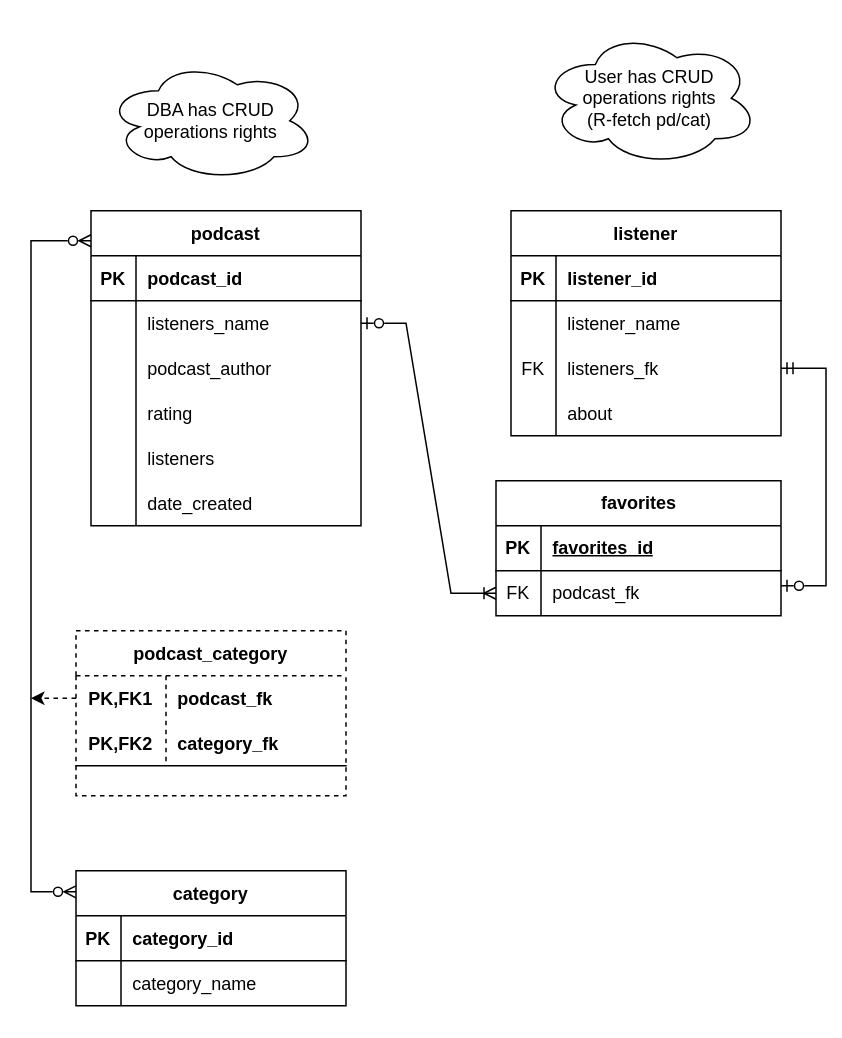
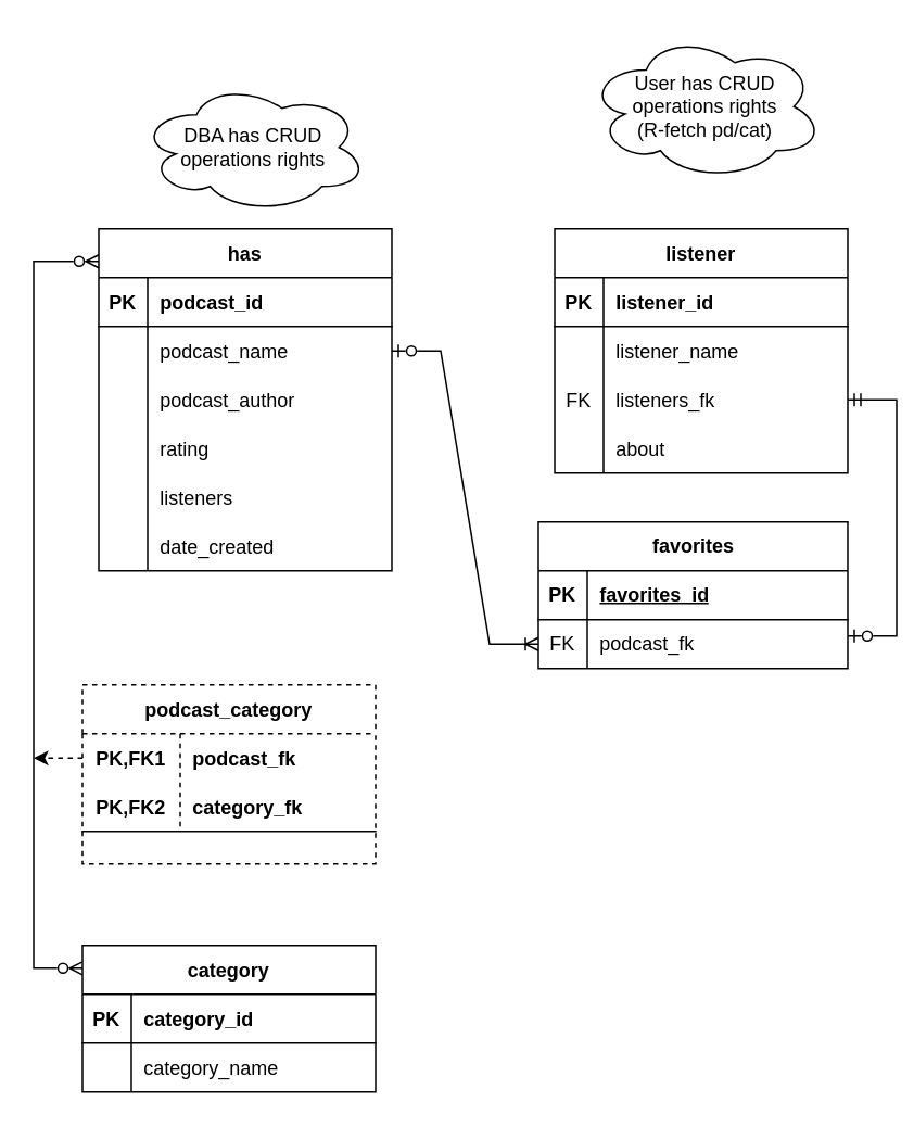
  <mxCell id="0" />
  <mxCell id="1" parent="0" />
- <mxCell id="2" value="podcast" style="shape=table;startSize=30;container=1;collapsible=1;childLayout=tableLayout;fixedRows=1;rowLines=0;fontStyle=1;align=center;resizeLast=1;" parent="1" vertex="1"><mxGeometry x="60" y="140" width="180" height="210" as="geometry" /></mxCell>
+ <mxCell id="2" value="has" style="shape=table;startSize=30;container=1;collapsible=1;childLayout=tableLayout;fixedRows=1;rowLines=0;fontStyle=1;align=center;resizeLast=1;" parent="1" vertex="1"><mxGeometry x="60" y="140" width="180" height="210" as="geometry" /></mxCell>
  <mxCell id="3" value="" style="shape=tableRow;horizontal=0;startSize=0;swimlaneHead=0;swimlaneBody=0;fillColor=none;collapsible=0;dropTarget=0;points=[[0,0.5],[1,0.5]];portConstraint=eastwest;top=0;left=0;right=0;bottom=1;" parent="2" vertex="1"><mxGeometry y="30" width="180" height="30" as="geometry" /></mxCell>
  <mxCell id="4" value="PK" style="shape=partialRectangle;connectable=0;fillColor=none;top=0;left=0;bottom=0;right=0;fontStyle=1;overflow=hidden;" parent="3" vertex="1"><mxGeometry width="30" height="30" as="geometry"><mxRectangle width="30" height="30" as="alternateBounds" /></mxGeometry></mxCell>
  <mxCell id="5" value="podcast_id" style="shape=partialRectangle;connectable=0;fillColor=none;top=0;left=0;bottom=0;right=0;align=left;spacingLeft=6;fontStyle=1;overflow=hidden;" parent="3" vertex="1"><mxGeometry x="30" width="150" height="30" as="geometry"><mxRectangle width="150" height="30" as="alternateBounds" /></mxGeometry></mxCell>
  <mxCell id="6" value="" style="shape=tableRow;horizontal=0;startSize=0;swimlaneHead=0;swimlaneBody=0;fillColor=none;collapsible=0;dropTarget=0;points=[[0,0.5],[1,0.5]];portConstraint=eastwest;top=0;left=0;right=0;bottom=0;" parent="2" vertex="1"><mxGeometry y="60" width="180" height="30" as="geometry" /></mxCell>
  <mxCell id="7" value="" style="shape=partialRectangle;connectable=0;fillColor=none;top=0;left=0;bottom=0;right=0;editable=1;overflow=hidden;" parent="6" vertex="1"><mxGeometry width="30" height="30" as="geometry"><mxRectangle width="30" height="30" as="alternateBounds" /></mxGeometry></mxCell>
- <mxCell id="8" value="listeners_name" style="shape=partialRectangle;connectable=0;fillColor=none;top=0;left=0;bottom=0;right=0;align=left;spacingLeft=6;overflow=hidden;" parent="6" vertex="1"><mxGeometry x="30" width="150" height="30" as="geometry"><mxRectangle width="150" height="30" as="alternateBounds" /></mxGeometry></mxCell>
+ <mxCell id="8" value="podcast_name" style="shape=partialRectangle;connectable=0;fillColor=none;top=0;left=0;bottom=0;right=0;align=left;spacingLeft=6;overflow=hidden;" parent="6" vertex="1"><mxGeometry x="30" width="150" height="30" as="geometry"><mxRectangle width="150" height="30" as="alternateBounds" /></mxGeometry></mxCell>
  <mxCell id="9" value="" style="shape=tableRow;horizontal=0;startSize=0;swimlaneHead=0;swimlaneBody=0;fillColor=none;collapsible=0;dropTarget=0;points=[[0,0.5],[1,0.5]];portConstraint=eastwest;top=0;left=0;right=0;bottom=0;" parent="2" vertex="1"><mxGeometry y="90" width="180" height="30" as="geometry" /></mxCell>
  <mxCell id="10" value="" style="shape=partialRectangle;connectable=0;fillColor=none;top=0;left=0;bottom=0;right=0;editable=1;overflow=hidden;" parent="9" vertex="1"><mxGeometry width="30" height="30" as="geometry"><mxRectangle width="30" height="30" as="alternateBounds" /></mxGeometry></mxCell>
  <mxCell id="11" value="podcast_author" style="shape=partialRectangle;connectable=0;fillColor=none;top=0;left=0;bottom=0;right=0;align=left;spacingLeft=6;overflow=hidden;" parent="9" vertex="1"><mxGeometry x="30" width="150" height="30" as="geometry"><mxRectangle width="150" height="30" as="alternateBounds" /></mxGeometry></mxCell>
  <mxCell id="12" style="shape=tableRow;horizontal=0;startSize=0;swimlaneHead=0;swimlaneBody=0;fillColor=none;collapsible=0;dropTarget=0;points=[[0,0.5],[1,0.5]];portConstraint=eastwest;top=0;left=0;right=0;bottom=0;" parent="2" vertex="1"><mxGeometry y="120" width="180" height="30" as="geometry" /></mxCell>
  <mxCell id="13" style="shape=partialRectangle;connectable=0;fillColor=none;top=0;left=0;bottom=0;right=0;editable=1;overflow=hidden;" parent="12" vertex="1"><mxGeometry width="30" height="30" as="geometry"><mxRectangle width="30" height="30" as="alternateBounds" /></mxGeometry></mxCell>
  <mxCell id="14" value="rating" style="shape=partialRectangle;connectable=0;fillColor=none;top=0;left=0;bottom=0;right=0;align=left;spacingLeft=6;overflow=hidden;" parent="12" vertex="1"><mxGeometry x="30" width="150" height="30" as="geometry"><mxRectangle width="150" height="30" as="alternateBounds" /></mxGeometry></mxCell>
  <mxCell id="15" style="shape=tableRow;horizontal=0;startSize=0;swimlaneHead=0;swimlaneBody=0;fillColor=none;collapsible=0;dropTarget=0;points=[[0,0.5],[1,0.5]];portConstraint=eastwest;top=0;left=0;right=0;bottom=0;" parent="2" vertex="1"><mxGeometry y="150" width="180" height="30" as="geometry" /></mxCell>
  <mxCell id="16" style="shape=partialRectangle;connectable=0;fillColor=none;top=0;left=0;bottom=0;right=0;editable=1;overflow=hidden;" parent="15" vertex="1"><mxGeometry width="30" height="30" as="geometry"><mxRectangle width="30" height="30" as="alternateBounds" /></mxGeometry></mxCell>
  <mxCell id="17" value="listeners" style="shape=partialRectangle;connectable=0;fillColor=none;top=0;left=0;bottom=0;right=0;align=left;spacingLeft=6;overflow=hidden;" parent="15" vertex="1"><mxGeometry x="30" width="150" height="30" as="geometry"><mxRectangle width="150" height="30" as="alternateBounds" /></mxGeometry></mxCell>
  <mxCell id="18" style="shape=tableRow;horizontal=0;startSize=0;swimlaneHead=0;swimlaneBody=0;fillColor=none;collapsible=0;dropTarget=0;points=[[0,0.5],[1,0.5]];portConstraint=eastwest;top=0;left=0;right=0;bottom=0;" parent="2" vertex="1"><mxGeometry y="180" width="180" height="30" as="geometry" /></mxCell>
  <mxCell id="19" style="shape=partialRectangle;connectable=0;fillColor=none;top=0;left=0;bottom=0;right=0;editable=1;overflow=hidden;" parent="18" vertex="1"><mxGeometry width="30" height="30" as="geometry"><mxRectangle width="30" height="30" as="alternateBounds" /></mxGeometry></mxCell>
  <mxCell id="20" value="date_created" style="shape=partialRectangle;connectable=0;fillColor=none;top=0;left=0;bottom=0;right=0;align=left;spacingLeft=6;overflow=hidden;" parent="18" vertex="1"><mxGeometry x="30" width="150" height="30" as="geometry"><mxRectangle width="150" height="30" as="alternateBounds" /></mxGeometry></mxCell>
  <mxCell id="21" value="listener" style="shape=table;startSize=30;container=1;collapsible=1;childLayout=tableLayout;fixedRows=1;rowLines=0;fontStyle=1;align=center;resizeLast=1;" parent="1" vertex="1"><mxGeometry x="340" y="140" width="180" height="150" as="geometry" /></mxCell>
  <mxCell id="22" value="" style="shape=tableRow;horizontal=0;startSize=0;swimlaneHead=0;swimlaneBody=0;fillColor=none;collapsible=0;dropTarget=0;points=[[0,0.5],[1,0.5]];portConstraint=eastwest;top=0;left=0;right=0;bottom=1;" parent="21" vertex="1"><mxGeometry y="30" width="180" height="30" as="geometry" /></mxCell>
  <mxCell id="23" value="PK" style="shape=partialRectangle;connectable=0;fillColor=none;top=0;left=0;bottom=0;right=0;fontStyle=1;overflow=hidden;" parent="22" vertex="1"><mxGeometry width="30" height="30" as="geometry"><mxRectangle width="30" height="30" as="alternateBounds" /></mxGeometry></mxCell>
  <mxCell id="24" value="listener_id" style="shape=partialRectangle;connectable=0;fillColor=none;top=0;left=0;bottom=0;right=0;align=left;spacingLeft=6;fontStyle=1;overflow=hidden;" parent="22" vertex="1"><mxGeometry x="30" width="150" height="30" as="geometry"><mxRectangle width="150" height="30" as="alternateBounds" /></mxGeometry></mxCell>
  <mxCell id="25" value="" style="shape=tableRow;horizontal=0;startSize=0;swimlaneHead=0;swimlaneBody=0;fillColor=none;collapsible=0;dropTarget=0;points=[[0,0.5],[1,0.5]];portConstraint=eastwest;top=0;left=0;right=0;bottom=0;" parent="21" vertex="1"><mxGeometry y="60" width="180" height="30" as="geometry" /></mxCell>
  <mxCell id="26" value="" style="shape=partialRectangle;connectable=0;fillColor=none;top=0;left=0;bottom=0;right=0;editable=1;overflow=hidden;" parent="25" vertex="1"><mxGeometry width="30" height="30" as="geometry"><mxRectangle width="30" height="30" as="alternateBounds" /></mxGeometry></mxCell>
  <mxCell id="27" value="listener_name" style="shape=partialRectangle;connectable=0;fillColor=none;top=0;left=0;bottom=0;right=0;align=left;spacingLeft=6;overflow=hidden;" parent="25" vertex="1"><mxGeometry x="30" width="150" height="30" as="geometry"><mxRectangle width="150" height="30" as="alternateBounds" /></mxGeometry></mxCell>
  <mxCell id="28" value="" style="shape=tableRow;horizontal=0;startSize=0;swimlaneHead=0;swimlaneBody=0;fillColor=none;collapsible=0;dropTarget=0;points=[[0,0.5],[1,0.5]];portConstraint=eastwest;top=0;left=0;right=0;bottom=0;" parent="21" vertex="1"><mxGeometry y="90" width="180" height="30" as="geometry" /></mxCell>
  <mxCell id="29" value="FK" style="shape=partialRectangle;connectable=0;fillColor=none;top=0;left=0;bottom=0;right=0;editable=1;overflow=hidden;" parent="28" vertex="1"><mxGeometry width="30" height="30" as="geometry"><mxRectangle width="30" height="30" as="alternateBounds" /></mxGeometry></mxCell>
  <mxCell id="30" value="listeners_fk" style="shape=partialRectangle;connectable=0;fillColor=none;top=0;left=0;bottom=0;right=0;align=left;spacingLeft=6;overflow=hidden;" parent="28" vertex="1"><mxGeometry x="30" width="150" height="30" as="geometry"><mxRectangle width="150" height="30" as="alternateBounds" /></mxGeometry></mxCell>
  <mxCell id="31" value="" style="shape=tableRow;horizontal=0;startSize=0;swimlaneHead=0;swimlaneBody=0;fillColor=none;collapsible=0;dropTarget=0;points=[[0,0.5],[1,0.5]];portConstraint=eastwest;top=0;left=0;right=0;bottom=0;" parent="21" vertex="1"><mxGeometry y="120" width="180" height="30" as="geometry" /></mxCell>
  <mxCell id="32" value="" style="shape=partialRectangle;connectable=0;fillColor=none;top=0;left=0;bottom=0;right=0;editable=1;overflow=hidden;" parent="31" vertex="1"><mxGeometry width="30" height="30" as="geometry"><mxRectangle width="30" height="30" as="alternateBounds" /></mxGeometry></mxCell>
  <mxCell id="33" value="about" style="shape=partialRectangle;connectable=0;fillColor=none;top=0;left=0;bottom=0;right=0;align=left;spacingLeft=6;overflow=hidden;" parent="31" vertex="1"><mxGeometry x="30" width="150" height="30" as="geometry"><mxRectangle width="150" height="30" as="alternateBounds" /></mxGeometry></mxCell>
  <mxCell id="34" value="category" style="shape=table;startSize=30;container=1;collapsible=1;childLayout=tableLayout;fixedRows=1;rowLines=0;fontStyle=1;align=center;resizeLast=1;" parent="1" vertex="1"><mxGeometry x="50" y="580" width="180" height="90" as="geometry" /></mxCell>
  <mxCell id="35" value="" style="shape=tableRow;horizontal=0;startSize=0;swimlaneHead=0;swimlaneBody=0;fillColor=none;collapsible=0;dropTarget=0;points=[[0,0.5],[1,0.5]];portConstraint=eastwest;top=0;left=0;right=0;bottom=1;" parent="34" vertex="1"><mxGeometry y="30" width="180" height="30" as="geometry" /></mxCell>
  <mxCell id="36" value="PK" style="shape=partialRectangle;connectable=0;fillColor=none;top=0;left=0;bottom=0;right=0;fontStyle=1;overflow=hidden;" parent="35" vertex="1"><mxGeometry width="30" height="30" as="geometry"><mxRectangle width="30" height="30" as="alternateBounds" /></mxGeometry></mxCell>
  <mxCell id="37" value="category_id" style="shape=partialRectangle;connectable=0;fillColor=none;top=0;left=0;bottom=0;right=0;align=left;spacingLeft=6;fontStyle=1;overflow=hidden;" parent="35" vertex="1"><mxGeometry x="30" width="150" height="30" as="geometry"><mxRectangle width="150" height="30" as="alternateBounds" /></mxGeometry></mxCell>
  <mxCell id="38" value="" style="shape=tableRow;horizontal=0;startSize=0;swimlaneHead=0;swimlaneBody=0;fillColor=none;collapsible=0;dropTarget=0;points=[[0,0.5],[1,0.5]];portConstraint=eastwest;top=0;left=0;right=0;bottom=0;" parent="34" vertex="1"><mxGeometry y="60" width="180" height="30" as="geometry" /></mxCell>
  <mxCell id="39" value="" style="shape=partialRectangle;connectable=0;fillColor=none;top=0;left=0;bottom=0;right=0;editable=1;overflow=hidden;" parent="38" vertex="1"><mxGeometry width="30" height="30" as="geometry"><mxRectangle width="30" height="30" as="alternateBounds" /></mxGeometry></mxCell>
  <mxCell id="40" value="category_name" style="shape=partialRectangle;connectable=0;fillColor=none;top=0;left=0;bottom=0;right=0;align=left;spacingLeft=6;overflow=hidden;" parent="38" vertex="1"><mxGeometry x="30" width="150" height="30" as="geometry"><mxRectangle width="150" height="30" as="alternateBounds" /></mxGeometry></mxCell>
  <mxCell id="41" value="" style="fontSize=12;html=1;endArrow=ERzeroToMany;startArrow=ERzeroToMany;rounded=0;exitX=0;exitY=0.156;exitDx=0;exitDy=0;exitPerimeter=0;edgeStyle=orthogonalEdgeStyle;startFill=0;endFill=0;" parent="1" source="34" edge="1"><mxGeometry width="100" height="100" relative="1" as="geometry"><mxPoint x="-40" y="260" as="sourcePoint" /><mxPoint x="60" y="160" as="targetPoint" /><Array as="points"><mxPoint x="20" y="594" /><mxPoint x="20" y="160" /></Array></mxGeometry></mxCell>
  <mxCell id="42" value="favorites" style="shape=table;startSize=30;container=1;collapsible=1;childLayout=tableLayout;fixedRows=1;rowLines=0;fontStyle=1;align=center;resizeLast=1;html=1;" parent="1" vertex="1"><mxGeometry x="330" y="320" width="190" height="90" as="geometry" /></mxCell>
  <mxCell id="43" value="" style="shape=tableRow;horizontal=0;startSize=0;swimlaneHead=0;swimlaneBody=0;fillColor=none;collapsible=0;dropTarget=0;points=[[0,0.5],[1,0.5]];portConstraint=eastwest;top=0;left=0;right=0;bottom=1;" parent="42" vertex="1"><mxGeometry y="30" width="190" height="30" as="geometry" /></mxCell>
  <mxCell id="44" value="PK" style="shape=partialRectangle;connectable=0;fillColor=none;top=0;left=0;bottom=0;right=0;fontStyle=1;overflow=hidden;whiteSpace=wrap;html=1;" parent="43" vertex="1"><mxGeometry width="30" height="30" as="geometry"><mxRectangle width="30" height="30" as="alternateBounds" /></mxGeometry></mxCell>
  <mxCell id="45" value="favorites_id" style="shape=partialRectangle;connectable=0;fillColor=none;top=0;left=0;bottom=0;right=0;align=left;spacingLeft=6;fontStyle=5;overflow=hidden;whiteSpace=wrap;html=1;" parent="43" vertex="1"><mxGeometry x="30" width="160" height="30" as="geometry"><mxRectangle width="160" height="30" as="alternateBounds" /></mxGeometry></mxCell>
  <mxCell id="46" value="" style="shape=tableRow;horizontal=0;startSize=0;swimlaneHead=0;swimlaneBody=0;fillColor=none;collapsible=0;dropTarget=0;points=[[0,0.5],[1,0.5]];portConstraint=eastwest;top=0;left=0;right=0;bottom=0;" parent="42" vertex="1"><mxGeometry y="60" width="190" height="30" as="geometry" /></mxCell>
  <mxCell id="47" value="FK" style="shape=partialRectangle;connectable=0;fillColor=none;top=0;left=0;bottom=0;right=0;editable=1;overflow=hidden;whiteSpace=wrap;html=1;" parent="46" vertex="1"><mxGeometry width="30" height="30" as="geometry"><mxRectangle width="30" height="30" as="alternateBounds" /></mxGeometry></mxCell>
  <mxCell id="48" value="podcast_fk" style="shape=partialRectangle;connectable=0;fillColor=none;top=0;left=0;bottom=0;right=0;align=left;spacingLeft=6;overflow=hidden;whiteSpace=wrap;html=1;" parent="46" vertex="1"><mxGeometry x="30" width="160" height="30" as="geometry"><mxRectangle width="160" height="30" as="alternateBounds" /></mxGeometry></mxCell>
  <mxCell id="49" value="" style="edgeStyle=entityRelationEdgeStyle;fontSize=12;html=1;endArrow=ERoneToMany;startArrow=ERzeroToOne;rounded=0;endFill=0;startFill=0;" parent="1" edge="1"><mxGeometry width="100" height="100" relative="1" as="geometry"><mxPoint x="240" y="215" as="sourcePoint" /><mxPoint x="330" y="395" as="targetPoint" /></mxGeometry></mxCell>
  <mxCell id="50" value="podcast_category" style="shape=table;startSize=30;container=1;collapsible=1;childLayout=tableLayout;fixedRows=1;rowLines=0;fontStyle=1;align=center;resizeLast=1;dashed=1;" parent="1" vertex="1"><mxGeometry x="50" y="420" width="180" height="110" as="geometry" /></mxCell>
  <mxCell id="51" value="" style="shape=tableRow;horizontal=0;startSize=0;swimlaneHead=0;swimlaneBody=0;fillColor=none;collapsible=0;dropTarget=0;points=[[0,0.5],[1,0.5]];portConstraint=eastwest;top=0;left=0;right=0;bottom=0;" parent="50" vertex="1"><mxGeometry y="30" width="180" height="30" as="geometry" /></mxCell>
  <mxCell id="52" value="PK,FK1" style="shape=partialRectangle;connectable=0;fillColor=none;top=0;left=0;bottom=0;right=0;fontStyle=1;overflow=hidden;" parent="51" vertex="1"><mxGeometry width="60" height="30" as="geometry"><mxRectangle width="60" height="30" as="alternateBounds" /></mxGeometry></mxCell>
  <mxCell id="53" value="podcast_fk" style="shape=partialRectangle;connectable=0;fillColor=none;top=0;left=0;bottom=0;right=0;align=left;spacingLeft=6;fontStyle=1;overflow=hidden;" parent="51" vertex="1"><mxGeometry x="60" width="120" height="30" as="geometry"><mxRectangle width="120" height="30" as="alternateBounds" /></mxGeometry></mxCell>
  <mxCell id="54" value="" style="shape=tableRow;horizontal=0;startSize=0;swimlaneHead=0;swimlaneBody=0;fillColor=none;collapsible=0;dropTarget=0;points=[[0,0.5],[1,0.5]];portConstraint=eastwest;top=0;left=0;right=0;bottom=1;" parent="50" vertex="1"><mxGeometry y="60" width="180" height="30" as="geometry" /></mxCell>
  <mxCell id="55" value="PK,FK2" style="shape=partialRectangle;connectable=0;fillColor=none;top=0;left=0;bottom=0;right=0;fontStyle=1;overflow=hidden;" parent="54" vertex="1"><mxGeometry width="60" height="30" as="geometry"><mxRectangle width="60" height="30" as="alternateBounds" /></mxGeometry></mxCell>
  <mxCell id="56" value="category_fk" style="shape=partialRectangle;connectable=0;fillColor=none;top=0;left=0;bottom=0;right=0;align=left;spacingLeft=6;fontStyle=1;overflow=hidden;" parent="54" vertex="1"><mxGeometry x="60" width="120" height="30" as="geometry"><mxRectangle width="120" height="30" as="alternateBounds" /></mxGeometry></mxCell>
  <mxCell id="57" style="edgeStyle=orthogonalEdgeStyle;rounded=0;orthogonalLoop=1;jettySize=auto;html=1;exitX=0;exitY=0.5;exitDx=0;exitDy=0;dashed=1;" parent="1" source="51" edge="1"><mxGeometry relative="1" as="geometry"><mxPoint x="20" y="465" as="targetPoint" /></mxGeometry></mxCell>
  <mxCell id="58" value="" style="edgeStyle=entityRelationEdgeStyle;fontSize=12;html=1;endArrow=ERmandOne;startArrow=ERzeroToOne;rounded=0;entryX=1;entryY=0.5;entryDx=0;entryDy=0;startFill=0;" parent="1" target="28" edge="1"><mxGeometry width="100" height="100" relative="1" as="geometry"><mxPoint x="520" y="390" as="sourcePoint" /><mxPoint x="610" y="290" as="targetPoint" /></mxGeometry></mxCell>
- <mxCell id="59" value="DBA has CRUD operations rights" style="ellipse;shape=cloud;whiteSpace=wrap;html=1;" vertex="1" parent="1"><mxGeometry x="70" y="40" width="140" height="80" as="geometry" /></mxCell>
+ <mxCell id="59" value="DBA has CRUD operations rights" style="ellipse;shape=cloud;whiteSpace=wrap;html=1;" vertex="1" parent="1"><mxGeometry x="85" y="50" width="140" height="80" as="geometry" /></mxCell>
  <mxCell id="60" value="User has CRUD operations rights&lt;br&gt;(R-fetch pd/cat)" style="ellipse;shape=cloud;whiteSpace=wrap;html=1;" vertex="1" parent="1"><mxGeometry x="360" y="20" width="145" height="90" as="geometry" /></mxCell>
